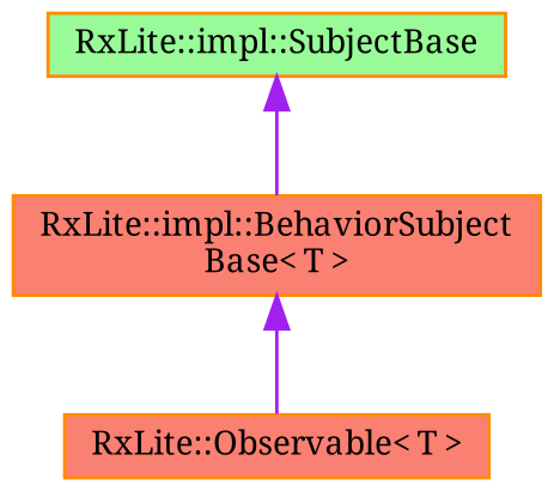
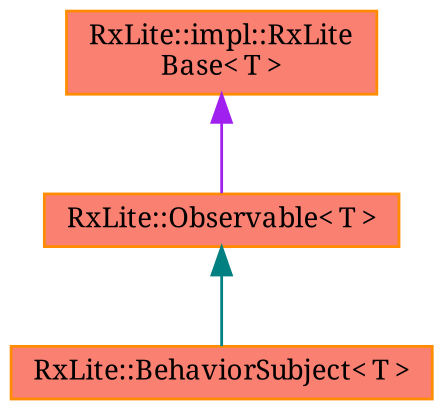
  digraph {
    fontname="Noto Serif"
    node [color=darkorange fillcolor=salmon fontname="Noto Serif" fontsize=10 shape=box style=filled]
    edge [color=purple dir=back fontname="Noto Serif" fontsize=10 labelfontname=Helvetica labelfontsize=10 style=solid]
-   n2 [height=0.2 label="RxLite::impl::BehaviorSubject\lBase\< T \>" width=0.4]
+   n1 [fontcolor=black height=0.2 label="RxLite::BehaviorSubject\< T \>" width=0.4]
+   n2 [height=0.2 label="RxLite::impl::RxLite\lBase\< T \>" width=0.4]
    n3 [height=0.2 label="RxLite::Observable\< T \>" width=0.4]
-   n4 [fillcolor=palegreen height=0.2 label="RxLite::impl::SubjectBase" width=0.4]
    n2 -> n3
-   n4 -> n2
+   n3 -> n1 [color=teal]
  }
